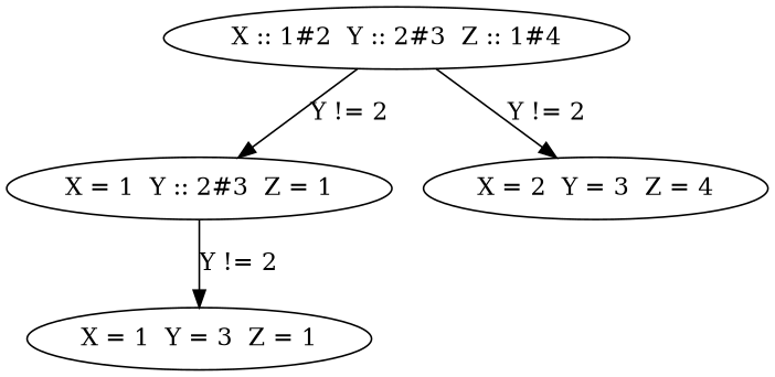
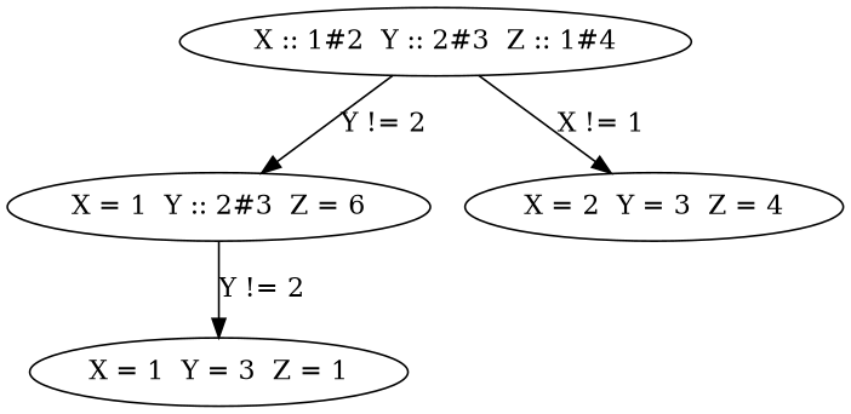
  digraph {
-   n1 [label="X = 1  Y :: 2#3  Z = 1"]
+   n1 [label="X = 1  Y :: 2#3  Z = 6"]
    n2 [label="X = 1  Y = 3  Z = 1"]
    n3 [label="X = 2  Y = 3  Z = 4"]
    n4 [label="X :: 1#2  Y :: 2#3  Z :: 1#4"]
    subgraph sub_1 {
      n1
      n2
    }
    subgraph sub_2 {
      n3
    }
    n1 -> n2 [label="Y != 2"]
    n4 -> n1 [label="Y != 2"]
-   n4 -> n3 [label="Y != 2"]
+   n4 -> n3 [label="X != 1"]
  }
